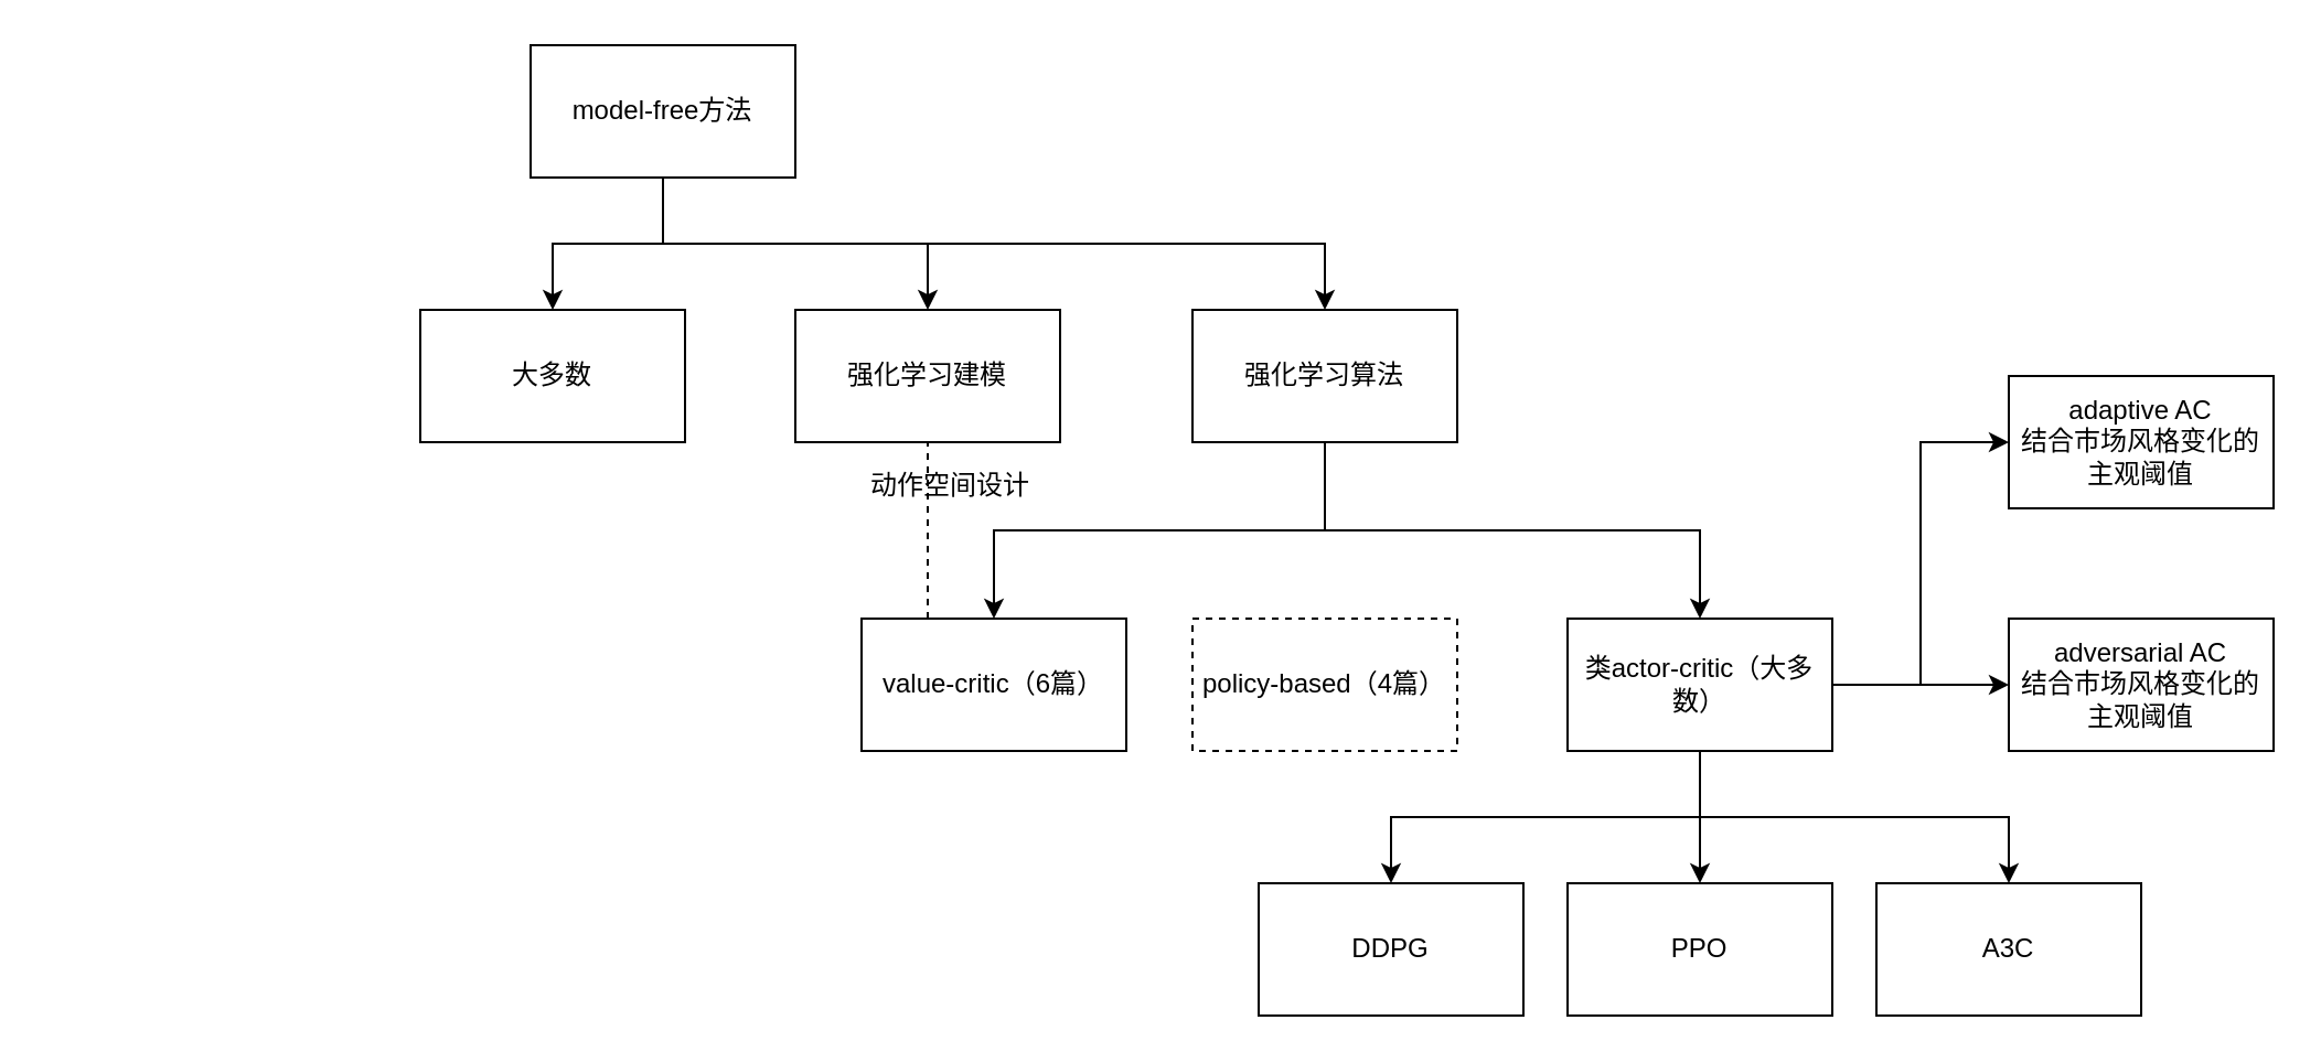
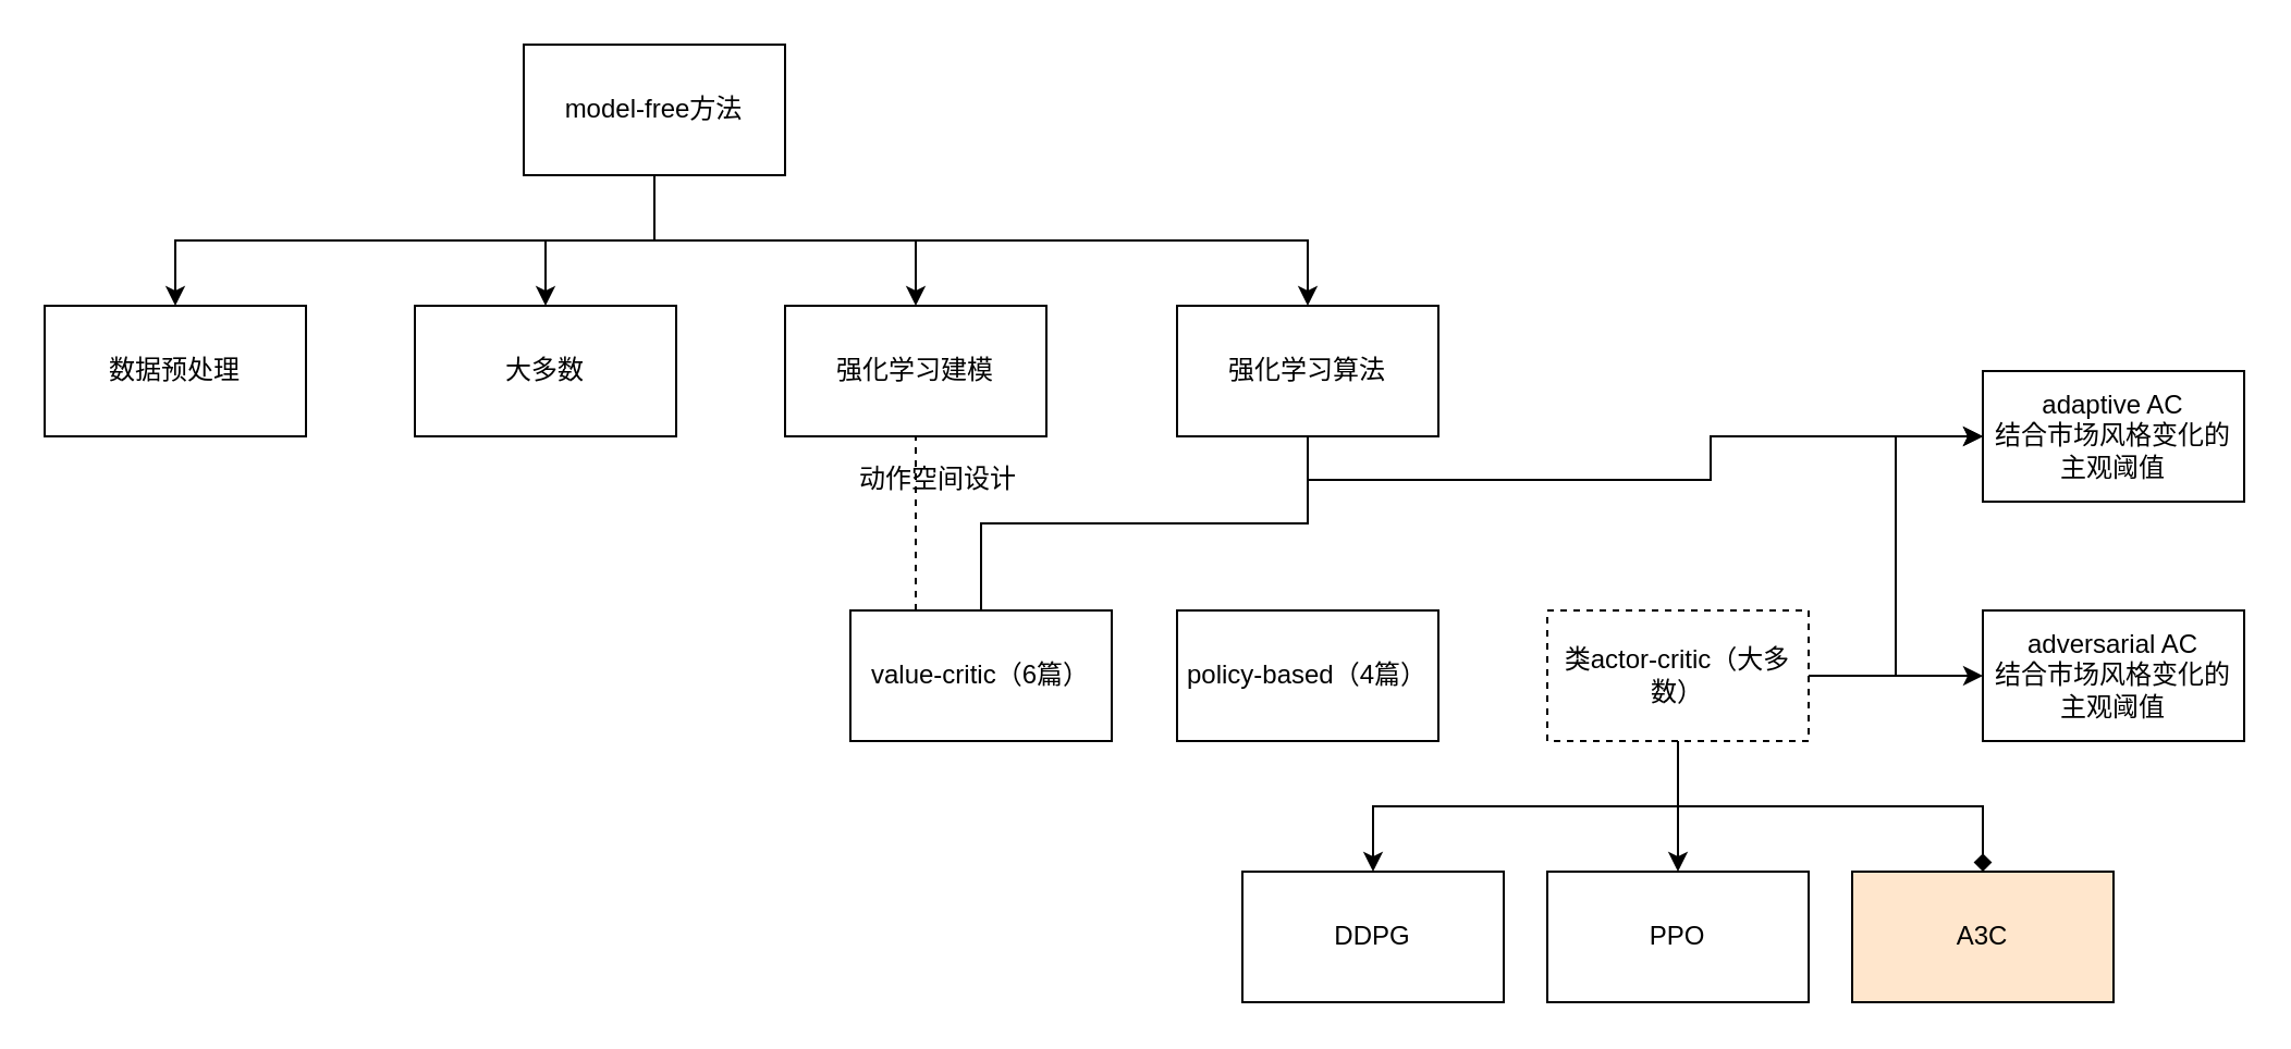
  <mxCell id="0" />
  <mxCell id="1" parent="0" />
+ <mxCell id="2" style="edgeStyle=orthogonalEdgeStyle;rounded=0;orthogonalLoop=1;jettySize=auto;html=1;exitX=0.5;exitY=1;exitDx=0;exitDy=0;" edge="1" parent="1" source="6" target="7"><mxGeometry relative="1" as="geometry" /></mxCell>
  <mxCell id="3" style="edgeStyle=orthogonalEdgeStyle;rounded=0;orthogonalLoop=1;jettySize=auto;html=1;exitX=0.5;exitY=1;exitDx=0;exitDy=0;entryX=0.5;entryY=0;entryDx=0;entryDy=0;" edge="1" parent="1" source="6" target="8"><mxGeometry relative="1" as="geometry" /></mxCell>
  <mxCell id="4" style="edgeStyle=orthogonalEdgeStyle;rounded=0;orthogonalLoop=1;jettySize=auto;html=1;exitX=0.5;exitY=1;exitDx=0;exitDy=0;" edge="1" parent="1" source="6" target="9"><mxGeometry relative="1" as="geometry" /></mxCell>
  <mxCell id="5" style="edgeStyle=orthogonalEdgeStyle;rounded=0;orthogonalLoop=1;jettySize=auto;html=1;exitX=0.5;exitY=1;exitDx=0;exitDy=0;entryX=0.5;entryY=0;entryDx=0;entryDy=0;" edge="1" parent="1" source="6" target="12"><mxGeometry relative="1" as="geometry" /></mxCell>
  <mxCell id="6" value="model-free方法" style="rounded=0;whiteSpace=wrap;html=1;" vertex="1" parent="1"><mxGeometry x="240" y="20" width="120" height="60" as="geometry" /></mxCell>
+ <mxCell id="7" value="数据预处理" style="rounded=0;whiteSpace=wrap;html=1;" vertex="1" parent="1"><mxGeometry x="20" y="140" width="120" height="60" as="geometry" /></mxCell>
  <mxCell id="8" value="大多数" style="rounded=0;whiteSpace=wrap;html=1;" vertex="1" parent="1"><mxGeometry x="190" y="140" width="120" height="60" as="geometry" /></mxCell>
  <mxCell id="9" value="强化学习建模" style="rounded=0;whiteSpace=wrap;html=1;" vertex="1" parent="1"><mxGeometry x="360" y="140" width="120" height="60" as="geometry" /></mxCell>
- <mxCell id="10" style="edgeStyle=orthogonalEdgeStyle;rounded=0;orthogonalLoop=1;jettySize=auto;html=1;exitX=0.5;exitY=1;exitDx=0;exitDy=0;entryX=0.5;entryY=0;entryDx=0;entryDy=0;" edge="1" parent="1" source="12" target="13"><mxGeometry relative="1" as="geometry" /></mxCell>
- <mxCell id="11" style="edgeStyle=orthogonalEdgeStyle;rounded=0;orthogonalLoop=1;jettySize=auto;html=1;exitX=0.5;exitY=1;exitDx=0;exitDy=0;entryX=0.5;entryY=0;entryDx=0;entryDy=0;" edge="1" parent="1" source="12" target="20"><mxGeometry relative="1" as="geometry" /></mxCell>
+ <mxCell id="10" style="edgeStyle=orthogonalEdgeStyle;rounded=0;orthogonalLoop=1;jettySize=auto;html=1;exitX=0.5;exitY=1;exitDx=0;exitDy=0;entryX=0.5;entryY=0;entryDx=0;entryDy=0;endArrow=none;" edge="1" parent="1" source="12" target="13"><mxGeometry relative="1" as="geometry" /></mxCell>
+ <mxCell id="11" style="edgeStyle=orthogonalEdgeStyle;rounded=0;orthogonalLoop=1;jettySize=auto;html=1;exitX=0.5;exitY=1;exitDx=0;exitDy=0;" edge="1" parent="1" source="12" target="26"><mxGeometry relative="1" as="geometry" /></mxCell>
  <mxCell id="12" value="强化学习算法" style="rounded=0;whiteSpace=wrap;html=1;" vertex="1" parent="1"><mxGeometry x="540" y="140" width="120" height="60" as="geometry" /></mxCell>
  <mxCell id="13" value="value-critic（6篇）" style="rounded=0;whiteSpace=wrap;html=1;" vertex="1" parent="1"><mxGeometry x="390" y="280" width="120" height="60" as="geometry" /></mxCell>
- <mxCell id="14" value="policy-based（4篇）" style="rounded=0;whiteSpace=wrap;html=1;dashed=1;" vertex="1" parent="1"><mxGeometry x="540" y="280" width="120" height="60" as="geometry" /></mxCell>
+ <mxCell id="14" value="policy-based（4篇）" style="rounded=0;whiteSpace=wrap;html=1;" vertex="1" parent="1"><mxGeometry x="540" y="280" width="120" height="60" as="geometry" /></mxCell>
  <mxCell id="15" style="edgeStyle=orthogonalEdgeStyle;rounded=0;orthogonalLoop=1;jettySize=auto;html=1;exitX=0.5;exitY=1;exitDx=0;exitDy=0;entryX=0.5;entryY=0;entryDx=0;entryDy=0;" edge="1" parent="1" source="20" target="23"><mxGeometry relative="1" as="geometry" /></mxCell>
  <mxCell id="16" style="edgeStyle=orthogonalEdgeStyle;rounded=0;orthogonalLoop=1;jettySize=auto;html=1;exitX=0.5;exitY=1;exitDx=0;exitDy=0;entryX=0.5;entryY=0;entryDx=0;entryDy=0;" edge="1" parent="1" source="20" target="24"><mxGeometry relative="1" as="geometry" /></mxCell>
- <mxCell id="17" style="edgeStyle=orthogonalEdgeStyle;rounded=0;orthogonalLoop=1;jettySize=auto;html=1;exitX=0.5;exitY=1;exitDx=0;exitDy=0;entryX=0.5;entryY=0;entryDx=0;entryDy=0;" edge="1" parent="1" source="20" target="25"><mxGeometry relative="1" as="geometry" /></mxCell>
+ <mxCell id="17" style="edgeStyle=orthogonalEdgeStyle;rounded=0;orthogonalLoop=1;jettySize=auto;html=1;exitX=0.5;exitY=1;exitDx=0;exitDy=0;entryX=0.5;entryY=0;entryDx=0;entryDy=0;endArrow=diamond;" edge="1" parent="1" source="20" target="25"><mxGeometry relative="1" as="geometry" /></mxCell>
  <mxCell id="18" style="edgeStyle=orthogonalEdgeStyle;rounded=0;orthogonalLoop=1;jettySize=auto;html=1;exitX=1;exitY=0.5;exitDx=0;exitDy=0;entryX=0;entryY=0.5;entryDx=0;entryDy=0;" edge="1" parent="1" source="20" target="26"><mxGeometry relative="1" as="geometry" /></mxCell>
  <mxCell id="19" style="edgeStyle=orthogonalEdgeStyle;rounded=0;orthogonalLoop=1;jettySize=auto;html=1;exitX=1;exitY=0.5;exitDx=0;exitDy=0;entryX=0;entryY=0.5;entryDx=0;entryDy=0;" edge="1" parent="1" source="20" target="27"><mxGeometry relative="1" as="geometry" /></mxCell>
- <mxCell id="20" value="类actor-critic（大多数）" style="rounded=0;whiteSpace=wrap;html=1;" vertex="1" parent="1"><mxGeometry x="710" y="280" width="120" height="60" as="geometry" /></mxCell>
+ <mxCell id="20" value="类actor-critic（大多数）" style="rounded=0;whiteSpace=wrap;html=1;dashed=1;" vertex="1" parent="1"><mxGeometry x="710" y="280" width="120" height="60" as="geometry" /></mxCell>
  <mxCell id="21" value="" style="endArrow=none;dashed=1;html=1;rounded=0;exitX=0.25;exitY=0;exitDx=0;exitDy=0;" edge="1" parent="1" source="13"><mxGeometry width="50" height="50" relative="1" as="geometry"><mxPoint x="370" y="250" as="sourcePoint" /><mxPoint x="420" y="200" as="targetPoint" /></mxGeometry></mxCell>
  <mxCell id="22" value="动作空间设计" style="text;html=1;align=center;verticalAlign=middle;resizable=0;points=[];autosize=1;strokeColor=none;fillColor=none;" vertex="1" parent="1"><mxGeometry x="385" y="210" width="90" height="20" as="geometry" /></mxCell>
  <mxCell id="23" value="DDPG" style="rounded=0;whiteSpace=wrap;html=1;" vertex="1" parent="1"><mxGeometry x="570" y="400" width="120" height="60" as="geometry" /></mxCell>
  <mxCell id="24" value="PPO" style="rounded=0;whiteSpace=wrap;html=1;" vertex="1" parent="1"><mxGeometry x="710" y="400" width="120" height="60" as="geometry" /></mxCell>
- <mxCell id="25" value="A3C" style="rounded=0;whiteSpace=wrap;html=1;" vertex="1" parent="1"><mxGeometry x="850" y="400" width="120" height="60" as="geometry" /></mxCell>
+ <mxCell id="25" value="A3C" style="rounded=0;whiteSpace=wrap;html=1;fillColor=#ffe6cc;" vertex="1" parent="1"><mxGeometry x="850" y="400" width="120" height="60" as="geometry" /></mxCell>
  <mxCell id="26" value="adaptive AC&lt;br&gt;结合市场风格变化的主观阈值" style="rounded=0;whiteSpace=wrap;html=1;" vertex="1" parent="1"><mxGeometry x="910" y="170" width="120" height="60" as="geometry" /></mxCell>
  <mxCell id="27" value="adversarial AC&lt;br&gt;结合市场风格变化的主观阈值" style="rounded=0;whiteSpace=wrap;html=1;" vertex="1" parent="1"><mxGeometry x="910" y="280" width="120" height="60" as="geometry" /></mxCell>
